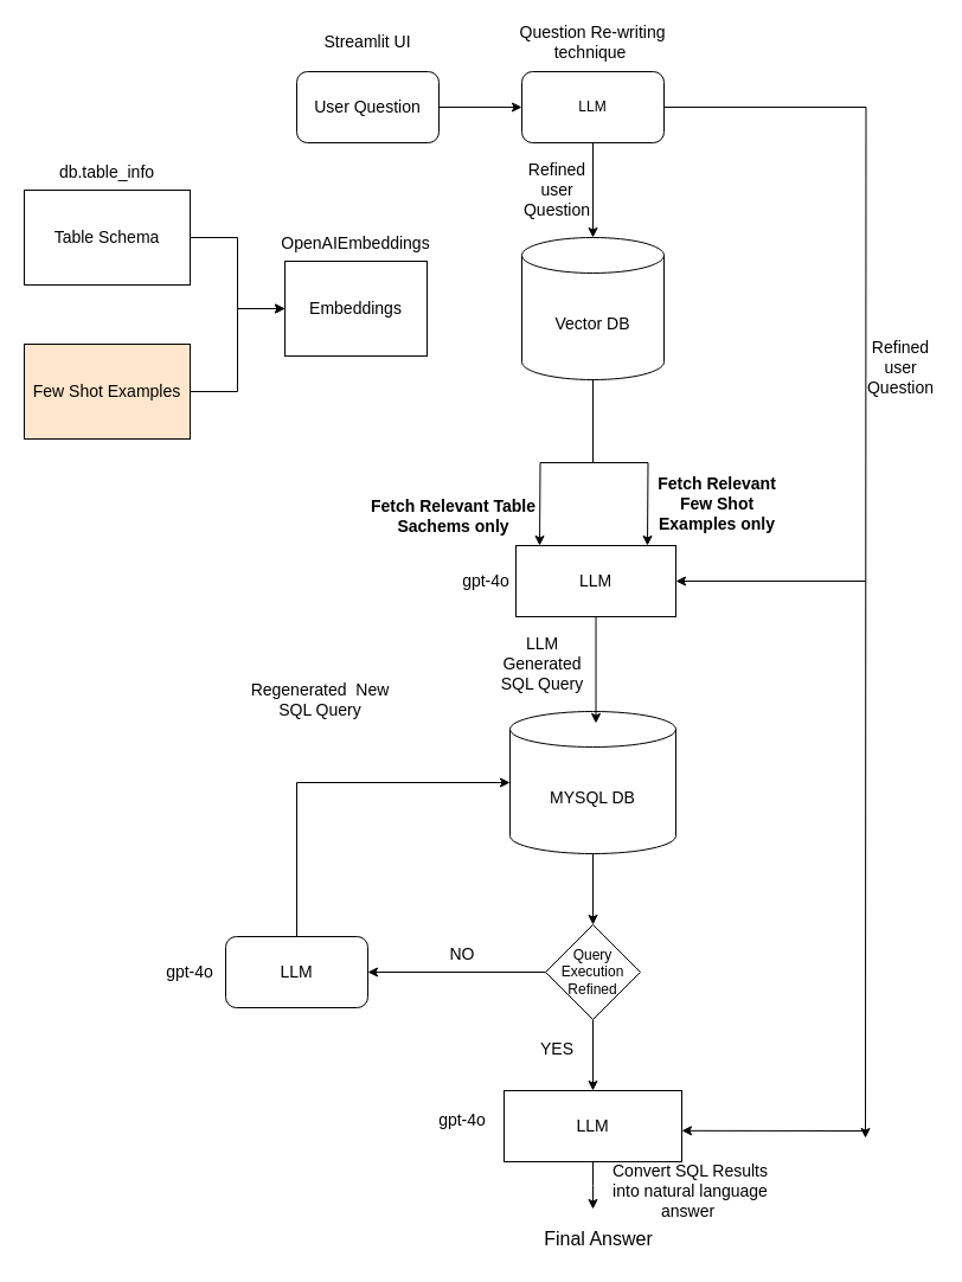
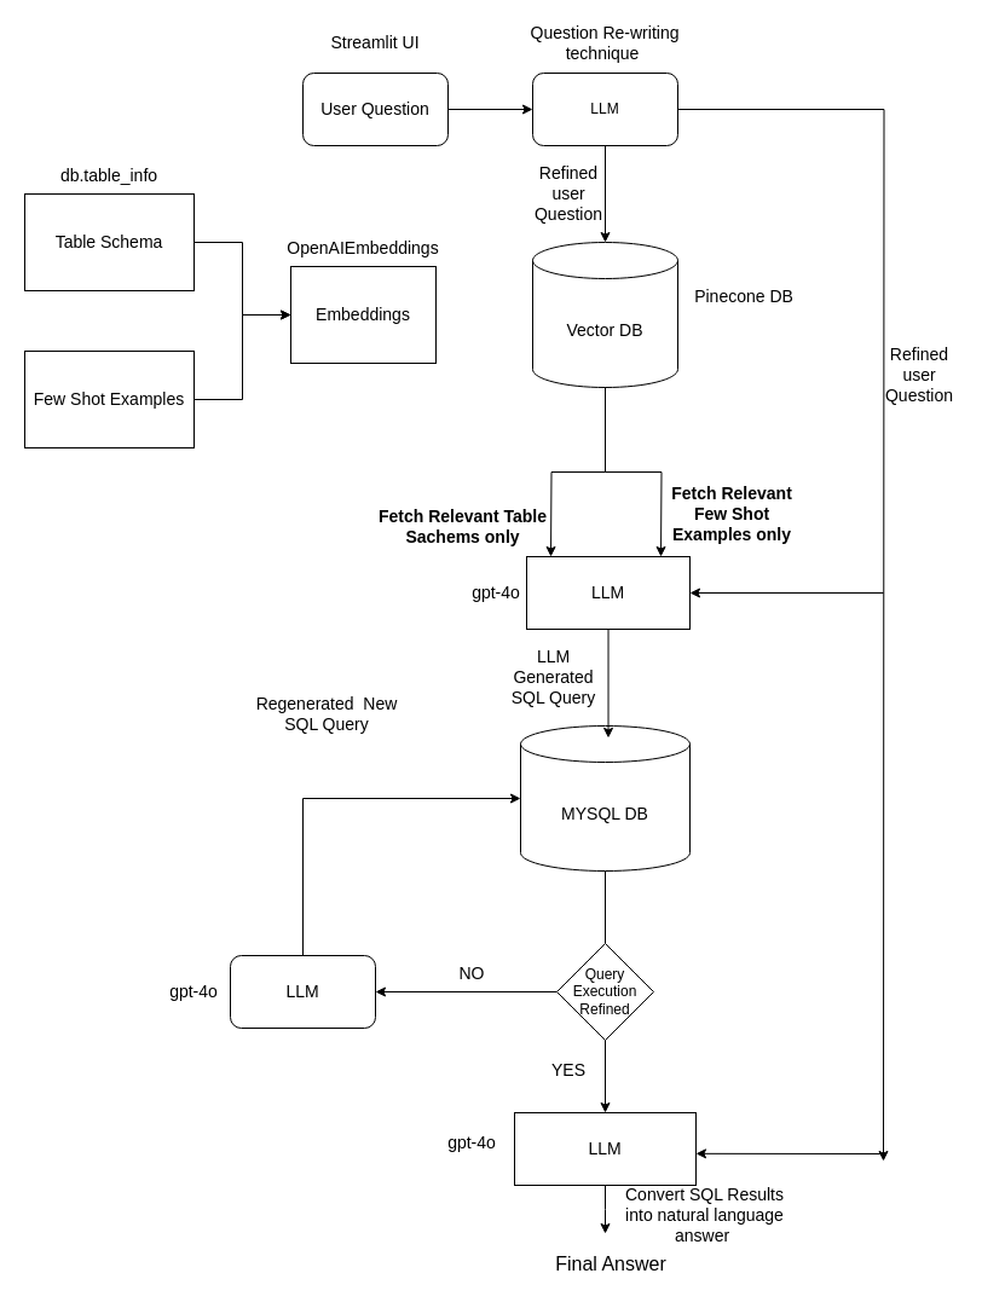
  <mxCell id="0" />
  <mxCell id="1" parent="0" />
  <mxCell id="2" style="edgeStyle=orthogonalEdgeStyle;rounded=0;orthogonalLoop=1;jettySize=auto;html=1;entryX=0;entryY=0.5;entryDx=0;entryDy=0;" parent="1" source="3" target="6" edge="1"><mxGeometry relative="1" as="geometry" /></mxCell>
  <mxCell id="3" value="&lt;font style=&quot;font-size: 14px;&quot;&gt;Table Schema&lt;/font&gt;" style="rounded=0;whiteSpace=wrap;html=1;" parent="1" vertex="1"><mxGeometry x="20" y="160" width="140" height="80" as="geometry" /></mxCell>
  <mxCell id="4" style="edgeStyle=orthogonalEdgeStyle;rounded=0;orthogonalLoop=1;jettySize=auto;html=1;" parent="1" source="5" target="6" edge="1"><mxGeometry relative="1" as="geometry" /></mxCell>
- <mxCell id="5" value="&lt;font style=&quot;font-size: 14px;&quot;&gt;Few Shot Examples&lt;/font&gt;" style="rounded=0;whiteSpace=wrap;html=1;fillColor=#ffe6cc;" parent="1" vertex="1"><mxGeometry x="20" y="290" width="140" height="80" as="geometry" /></mxCell>
+ <mxCell id="5" value="&lt;font style=&quot;font-size: 14px;&quot;&gt;Few Shot Examples&lt;/font&gt;" style="rounded=0;whiteSpace=wrap;html=1;" parent="1" vertex="1"><mxGeometry x="20" y="290" width="140" height="80" as="geometry" /></mxCell>
  <mxCell id="6" value="&lt;font style=&quot;font-size: 14px;&quot;&gt;Embeddings&lt;/font&gt;" style="rounded=0;whiteSpace=wrap;html=1;" parent="1" vertex="1"><mxGeometry x="240" y="220" width="120" height="80" as="geometry" /></mxCell>
  <mxCell id="7" value="&lt;font style=&quot;font-size: 14px;&quot;&gt;Vector DB&lt;/font&gt;" style="shape=cylinder3;whiteSpace=wrap;html=1;boundedLbl=1;backgroundOutline=1;size=15;" parent="1" vertex="1"><mxGeometry x="440" y="200" width="120" height="120" as="geometry" /></mxCell>
  <mxCell id="8" value="&lt;font style=&quot;font-size: 14px;&quot;&gt;LLM&lt;/font&gt;" style="rounded=0;whiteSpace=wrap;html=1;" parent="1" vertex="1"><mxGeometry x="435" y="460" width="135" height="60" as="geometry" /></mxCell>
- <mxCell id="9" style="edgeStyle=orthogonalEdgeStyle;rounded=0;orthogonalLoop=1;jettySize=auto;html=1;entryX=0.5;entryY=0;entryDx=0;entryDy=0;" parent="1" source="10" target="29" edge="1"><mxGeometry relative="1" as="geometry" /></mxCell>
+ <mxCell id="9" style="edgeStyle=orthogonalEdgeStyle;rounded=0;orthogonalLoop=1;jettySize=auto;html=1;entryX=0.5;entryY=0;entryDx=0;entryDy=0;endArrow=none;" parent="1" source="10" target="29" edge="1"><mxGeometry relative="1" as="geometry" /></mxCell>
  <mxCell id="10" value="&lt;font style=&quot;font-size: 14px;&quot;&gt;MYSQL DB&lt;/font&gt;" style="shape=cylinder3;whiteSpace=wrap;html=1;boundedLbl=1;backgroundOutline=1;size=15;" parent="1" vertex="1"><mxGeometry x="430" y="600" width="140" height="120" as="geometry" /></mxCell>
  <mxCell id="11" style="edgeStyle=orthogonalEdgeStyle;rounded=0;orthogonalLoop=1;jettySize=auto;html=1;" parent="1" source="12" edge="1"><mxGeometry relative="1" as="geometry"><mxPoint x="500" y="1020" as="targetPoint" /></mxGeometry></mxCell>
  <mxCell id="12" value="&lt;font style=&quot;font-size: 14px;&quot;&gt;LLM&lt;/font&gt;" style="rounded=0;whiteSpace=wrap;html=1;" parent="1" vertex="1"><mxGeometry x="425" y="920" width="150" height="60" as="geometry" /></mxCell>
  <mxCell id="13" style="edgeStyle=orthogonalEdgeStyle;rounded=0;orthogonalLoop=1;jettySize=auto;html=1;" parent="1" source="14" edge="1"><mxGeometry relative="1" as="geometry"><mxPoint x="730" y="960" as="targetPoint" /></mxGeometry></mxCell>
  <mxCell id="14" value="LLM" style="rounded=1;whiteSpace=wrap;html=1;" parent="1" vertex="1"><mxGeometry x="440" y="60" width="120" height="60" as="geometry" /></mxCell>
  <mxCell id="15" style="edgeStyle=orthogonalEdgeStyle;rounded=0;orthogonalLoop=1;jettySize=auto;html=1;entryX=0.5;entryY=0;entryDx=0;entryDy=0;entryPerimeter=0;" parent="1" source="14" target="7" edge="1"><mxGeometry relative="1" as="geometry" /></mxCell>
  <mxCell id="16" style="edgeStyle=orthogonalEdgeStyle;rounded=0;orthogonalLoop=1;jettySize=auto;html=1;" parent="1" source="7" edge="1"><mxGeometry relative="1" as="geometry"><mxPoint x="455" y="460" as="targetPoint" /></mxGeometry></mxCell>
  <mxCell id="17" style="edgeStyle=orthogonalEdgeStyle;rounded=0;orthogonalLoop=1;jettySize=auto;html=1;" parent="1" source="7" edge="1"><mxGeometry relative="1" as="geometry"><mxPoint x="546" y="460" as="targetPoint" /></mxGeometry></mxCell>
  <mxCell id="18" style="edgeStyle=orthogonalEdgeStyle;rounded=0;orthogonalLoop=1;jettySize=auto;html=1;entryX=0.518;entryY=0.083;entryDx=0;entryDy=0;entryPerimeter=0;" parent="1" source="8" target="10" edge="1"><mxGeometry relative="1" as="geometry" /></mxCell>
  <mxCell id="19" value="&lt;font style=&quot;font-size: 14px;&quot;&gt;OpenAIEmbeddings&lt;/font&gt;" style="text;html=1;align=center;verticalAlign=middle;whiteSpace=wrap;rounded=0;" parent="1" vertex="1"><mxGeometry x="270" y="190" width="60" height="30" as="geometry" /></mxCell>
  <mxCell id="20" value="&lt;font style=&quot;font-size: 14px;&quot;&gt;db.table_info&lt;/font&gt;" style="text;html=1;align=center;verticalAlign=middle;whiteSpace=wrap;rounded=0;" parent="1" vertex="1"><mxGeometry x="60" y="130" width="60" height="30" as="geometry" /></mxCell>
  <mxCell id="21" value="&lt;font style=&quot;font-size: 14px;&quot;&gt;Streamlit UI&lt;/font&gt;" style="text;html=1;align=center;verticalAlign=middle;whiteSpace=wrap;rounded=0;" parent="1" vertex="1"><mxGeometry x="265" y="20" width="90" height="30" as="geometry" /></mxCell>
  <mxCell id="22" value="&lt;b&gt;&lt;font style=&quot;font-size: 14px;&quot;&gt;Fetch Relevant Table Sachems only&lt;/font&gt;&lt;/b&gt;" style="text;html=1;align=center;verticalAlign=middle;whiteSpace=wrap;rounded=0;" parent="1" vertex="1"><mxGeometry x="300" y="420" width="165" height="30" as="geometry" /></mxCell>
  <mxCell id="23" value="&lt;font style=&quot;font-size: 14px;&quot;&gt;&lt;b style=&quot;&quot;&gt;Fetch Relevant Few Shot Examples only&lt;/b&gt;&lt;/font&gt;" style="text;html=1;align=center;verticalAlign=middle;whiteSpace=wrap;rounded=0;" parent="1" vertex="1"><mxGeometry x="540" y="400" width="130" height="50" as="geometry" /></mxCell>
  <mxCell id="24" value="&lt;font style=&quot;font-size: 14px;&quot;&gt;gpt-4o&lt;/font&gt;" style="text;html=1;align=center;verticalAlign=middle;whiteSpace=wrap;rounded=0;" parent="1" vertex="1"><mxGeometry x="380" y="475" width="60" height="30" as="geometry" /></mxCell>
  <mxCell id="25" value="&lt;font style=&quot;font-size: 14px;&quot;&gt;LLM Generated SQL Query&lt;/font&gt;" style="text;html=1;align=center;verticalAlign=middle;whiteSpace=wrap;rounded=0;" parent="1" vertex="1"><mxGeometry x="410" y="540" width="95" height="40" as="geometry" /></mxCell>
  <mxCell id="26" value="&lt;font style=&quot;font-size: 14px;&quot;&gt;Convert SQL Results into natural language answer&amp;nbsp;&lt;/font&gt;" style="text;html=1;align=center;verticalAlign=middle;whiteSpace=wrap;rounded=0;" parent="1" vertex="1"><mxGeometry x="505" y="980" width="155" height="50" as="geometry" /></mxCell>
  <mxCell id="27" style="edgeStyle=orthogonalEdgeStyle;rounded=0;orthogonalLoop=1;jettySize=auto;html=1;" parent="1" source="29" target="12" edge="1"><mxGeometry relative="1" as="geometry" /></mxCell>
  <mxCell id="28" style="edgeStyle=orthogonalEdgeStyle;rounded=0;orthogonalLoop=1;jettySize=auto;html=1;" parent="1" source="29" edge="1"><mxGeometry relative="1" as="geometry"><mxPoint x="310" y="820" as="targetPoint" /></mxGeometry></mxCell>
  <mxCell id="29" value="Query Execution Refined" style="rhombus;whiteSpace=wrap;html=1;" parent="1" vertex="1"><mxGeometry x="460" y="780" width="80" height="80" as="geometry" /></mxCell>
  <mxCell id="30" value="&lt;font style=&quot;font-size: 14px;&quot;&gt;gpt-4o&lt;/font&gt;" style="text;html=1;align=center;verticalAlign=middle;whiteSpace=wrap;rounded=0;" parent="1" vertex="1"><mxGeometry x="130" y="805" width="60" height="30" as="geometry" /></mxCell>
  <mxCell id="31" value="&lt;font style=&quot;font-size: 14px;&quot;&gt;LLM&lt;/font&gt;" style="rounded=1;whiteSpace=wrap;html=1;" parent="1" vertex="1"><mxGeometry x="190" y="790" width="120" height="60" as="geometry" /></mxCell>
  <mxCell id="32" value="" style="endArrow=classic;html=1;rounded=0;exitX=0.5;exitY=0;exitDx=0;exitDy=0;" parent="1" source="31" edge="1"><mxGeometry width="50" height="50" relative="1" as="geometry"><mxPoint x="380" y="710" as="sourcePoint" /><mxPoint x="430" y="660" as="targetPoint" /><Array as="points"><mxPoint x="250" y="660" /></Array></mxGeometry></mxCell>
  <mxCell id="33" value="&lt;font style=&quot;font-size: 14px;&quot;&gt;YES&lt;/font&gt;" style="text;html=1;align=center;verticalAlign=middle;whiteSpace=wrap;rounded=0;" parent="1" vertex="1"><mxGeometry x="440" y="870" width="60" height="30" as="geometry" /></mxCell>
  <mxCell id="34" value="&lt;font style=&quot;font-size: 14px;&quot;&gt;NO&lt;/font&gt;" style="text;html=1;align=center;verticalAlign=middle;whiteSpace=wrap;rounded=0;" parent="1" vertex="1"><mxGeometry x="360" y="790" width="60" height="30" as="geometry" /></mxCell>
  <mxCell id="35" value="&lt;font style=&quot;font-size: 16px;&quot;&gt;Final Answer&lt;/font&gt;" style="text;html=1;align=center;verticalAlign=middle;whiteSpace=wrap;rounded=0;" parent="1" vertex="1"><mxGeometry x="440" y="1030" width="130" height="30" as="geometry" /></mxCell>
  <mxCell id="36" value="&lt;font style=&quot;font-size: 14px;&quot;&gt;Regenerated&amp;nbsp; New SQL Query&lt;/font&gt;" style="text;html=1;align=center;verticalAlign=middle;whiteSpace=wrap;rounded=0;" parent="1" vertex="1"><mxGeometry x="200" y="560" width="140" height="60" as="geometry" /></mxCell>
  <mxCell id="37" value="&lt;font style=&quot;font-size: 14px;&quot;&gt;gpt-4o&lt;/font&gt;" style="text;html=1;align=center;verticalAlign=middle;whiteSpace=wrap;rounded=0;" parent="1" vertex="1"><mxGeometry x="360" y="930" width="60" height="30" as="geometry" /></mxCell>
  <mxCell id="38" value="" style="endArrow=classic;html=1;rounded=0;entryX=1;entryY=0.5;entryDx=0;entryDy=0;" parent="1" target="8" edge="1"><mxGeometry width="50" height="50" relative="1" as="geometry"><mxPoint x="730" y="490" as="sourcePoint" /><mxPoint x="660" y="540" as="targetPoint" /><Array as="points" /></mxGeometry></mxCell>
  <mxCell id="39" value="&lt;font style=&quot;font-size: 14px;&quot;&gt;Refined user Question&lt;/font&gt;" style="text;html=1;align=center;verticalAlign=middle;whiteSpace=wrap;rounded=0;" parent="1" vertex="1"><mxGeometry x="730" y="260" width="60" height="100" as="geometry" /></mxCell>
+ <mxCell id="40" value="&lt;font style=&quot;font-size: 14px;&quot;&gt;Pinecone DB&lt;/font&gt;" style="text;html=1;align=center;verticalAlign=middle;whiteSpace=wrap;rounded=0;" parent="1" vertex="1"><mxGeometry x="570" y="230" width="90" height="30" as="geometry" /></mxCell>
  <mxCell id="41" style="edgeStyle=orthogonalEdgeStyle;rounded=0;orthogonalLoop=1;jettySize=auto;html=1;entryX=0;entryY=0.5;entryDx=0;entryDy=0;" parent="1" source="42" target="14" edge="1"><mxGeometry relative="1" as="geometry" /></mxCell>
  <mxCell id="42" value="&lt;span style=&quot;font-size: 14px;&quot;&gt;User Question&lt;/span&gt;" style="rounded=1;whiteSpace=wrap;html=1;" parent="1" vertex="1"><mxGeometry x="250" y="60" width="120" height="60" as="geometry" /></mxCell>
  <mxCell id="43" value="&lt;font style=&quot;font-size: 14px;&quot;&gt;Question Re-writing technique&amp;nbsp;&lt;/font&gt;" style="text;html=1;align=center;verticalAlign=middle;whiteSpace=wrap;rounded=0;" parent="1" vertex="1"><mxGeometry x="430" y="20" width="140" height="30" as="geometry" /></mxCell>
  <mxCell id="44" value="&lt;font style=&quot;font-size: 14px;&quot;&gt;Refined user Question&lt;/font&gt;" style="text;html=1;align=center;verticalAlign=middle;whiteSpace=wrap;rounded=0;" parent="1" vertex="1"><mxGeometry x="440" y="110" width="60" height="100" as="geometry" /></mxCell>
  <mxCell id="45" value="" style="endArrow=classic;html=1;rounded=0;entryX=1.007;entryY=0.397;entryDx=0;entryDy=0;entryPerimeter=0;" edge="1" parent="1"><mxGeometry width="50" height="50" relative="1" as="geometry"><mxPoint x="730" y="954" as="sourcePoint" /><mxPoint x="575" y="953.82" as="targetPoint" /></mxGeometry></mxCell>
